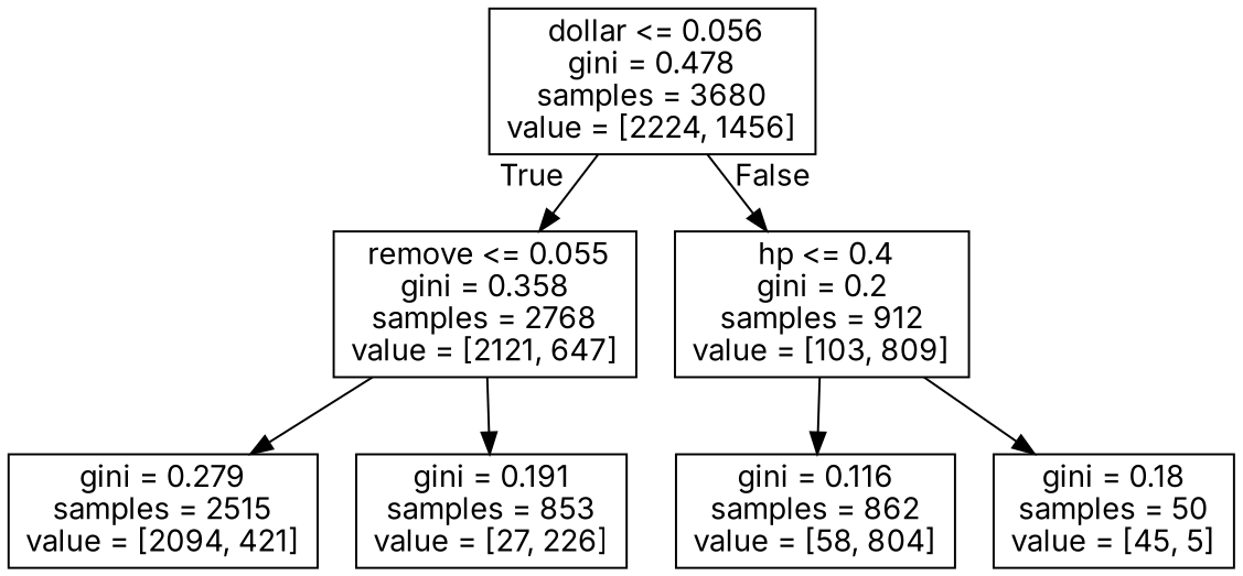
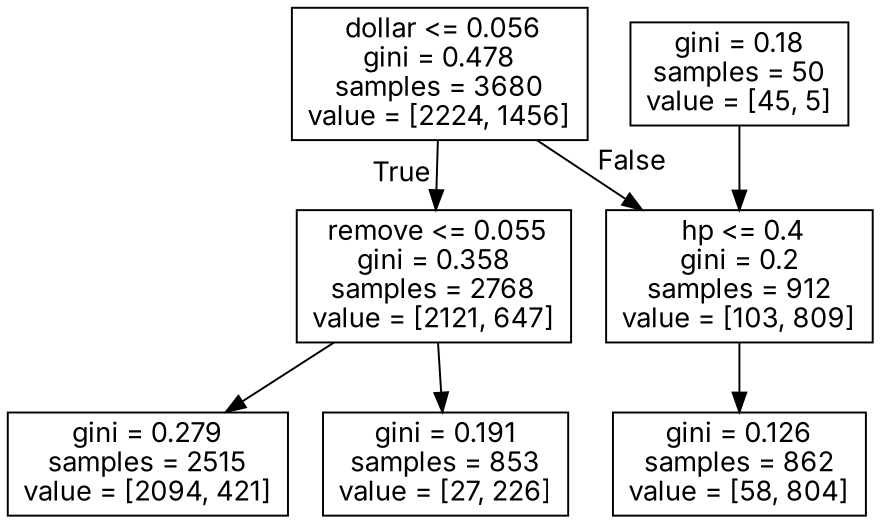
  digraph {
    fontname=Inter
    node [fontname=Inter shape=box]
    edge [fontname=Inter]
    n1 [label=" dollar <= 0.056\ngini = 0.478\nsamples = 3680\nvalue = [2224, 1456]"]
    n2 [label=" remove <= 0.055\ngini = 0.358\nsamples = 2768\nvalue = [2121, 647]"]
    n3 [label=" hp <= 0.4\ngini = 0.2\nsamples = 912\nvalue = [103, 809]"]
    n4 [label="gini = 0.279\nsamples = 2515\nvalue = [2094, 421]"]
    n5 [label="gini = 0.191\nsamples = 853\nvalue = [27, 226]"]
-   n6 [label="gini = 0.116\nsamples = 862\nvalue = [58, 804]"]
+   n6 [label="gini = 0.126\nsamples = 862\nvalue = [58, 804]"]
    n7 [label="gini = 0.18\nsamples = 50\nvalue = [45, 5]"]
    n1 -> n2 [headlabel=True labelangle=45 labeldistance=2.5]
    n1 -> n3 [headlabel=False labelangle=-45 labeldistance=2.5]
    n2 -> n4
    n2 -> n5
    n3 -> n6
-   n3 -> n7
+   n7 -> n3
  }
